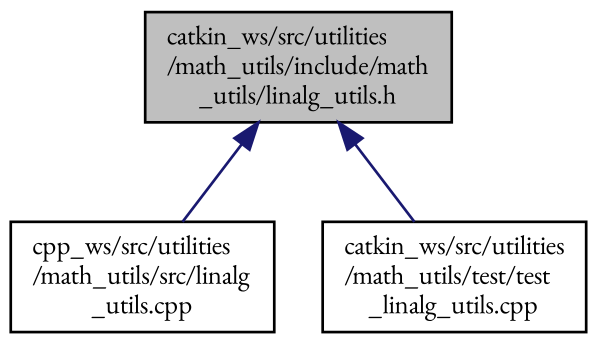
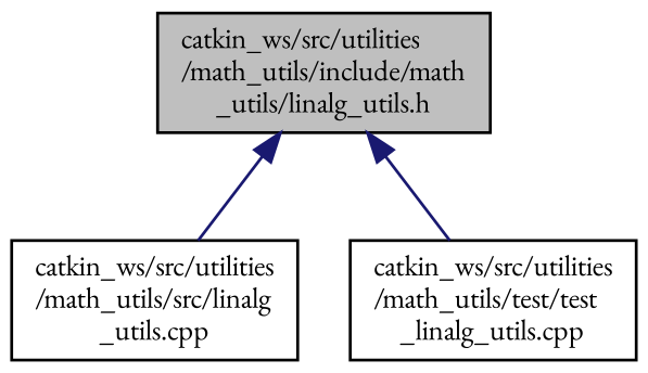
  digraph {
    fontname="EB Garamond"
    node [color=black fillcolor=white fontname="EB Garamond" fontsize=10 shape=record style=filled]
    edge [color=midnightblue dir=back fontname="EB Garamond" fontsize=10 labelfontname=Helvetica labelfontsize=10 style=solid]
    n1 [fillcolor=grey75 fontcolor=black height=0.2 label="catkin_ws/src/utilities\l/math_utils/include/math\l_utils/linalg_utils.h" width=0.4]
-   n2 [height=0.2 label="cpp_ws/src/utilities\l/math_utils/src/linalg\l_utils.cpp" width=0.4]
+   n2 [height=0.2 label="catkin_ws/src/utilities\l/math_utils/src/linalg\l_utils.cpp" width=0.4]
    n3 [height=0.2 label="catkin_ws/src/utilities\l/math_utils/test/test\l_linalg_utils.cpp" width=0.4]
    n1 -> n2
    n1 -> n3
  }
